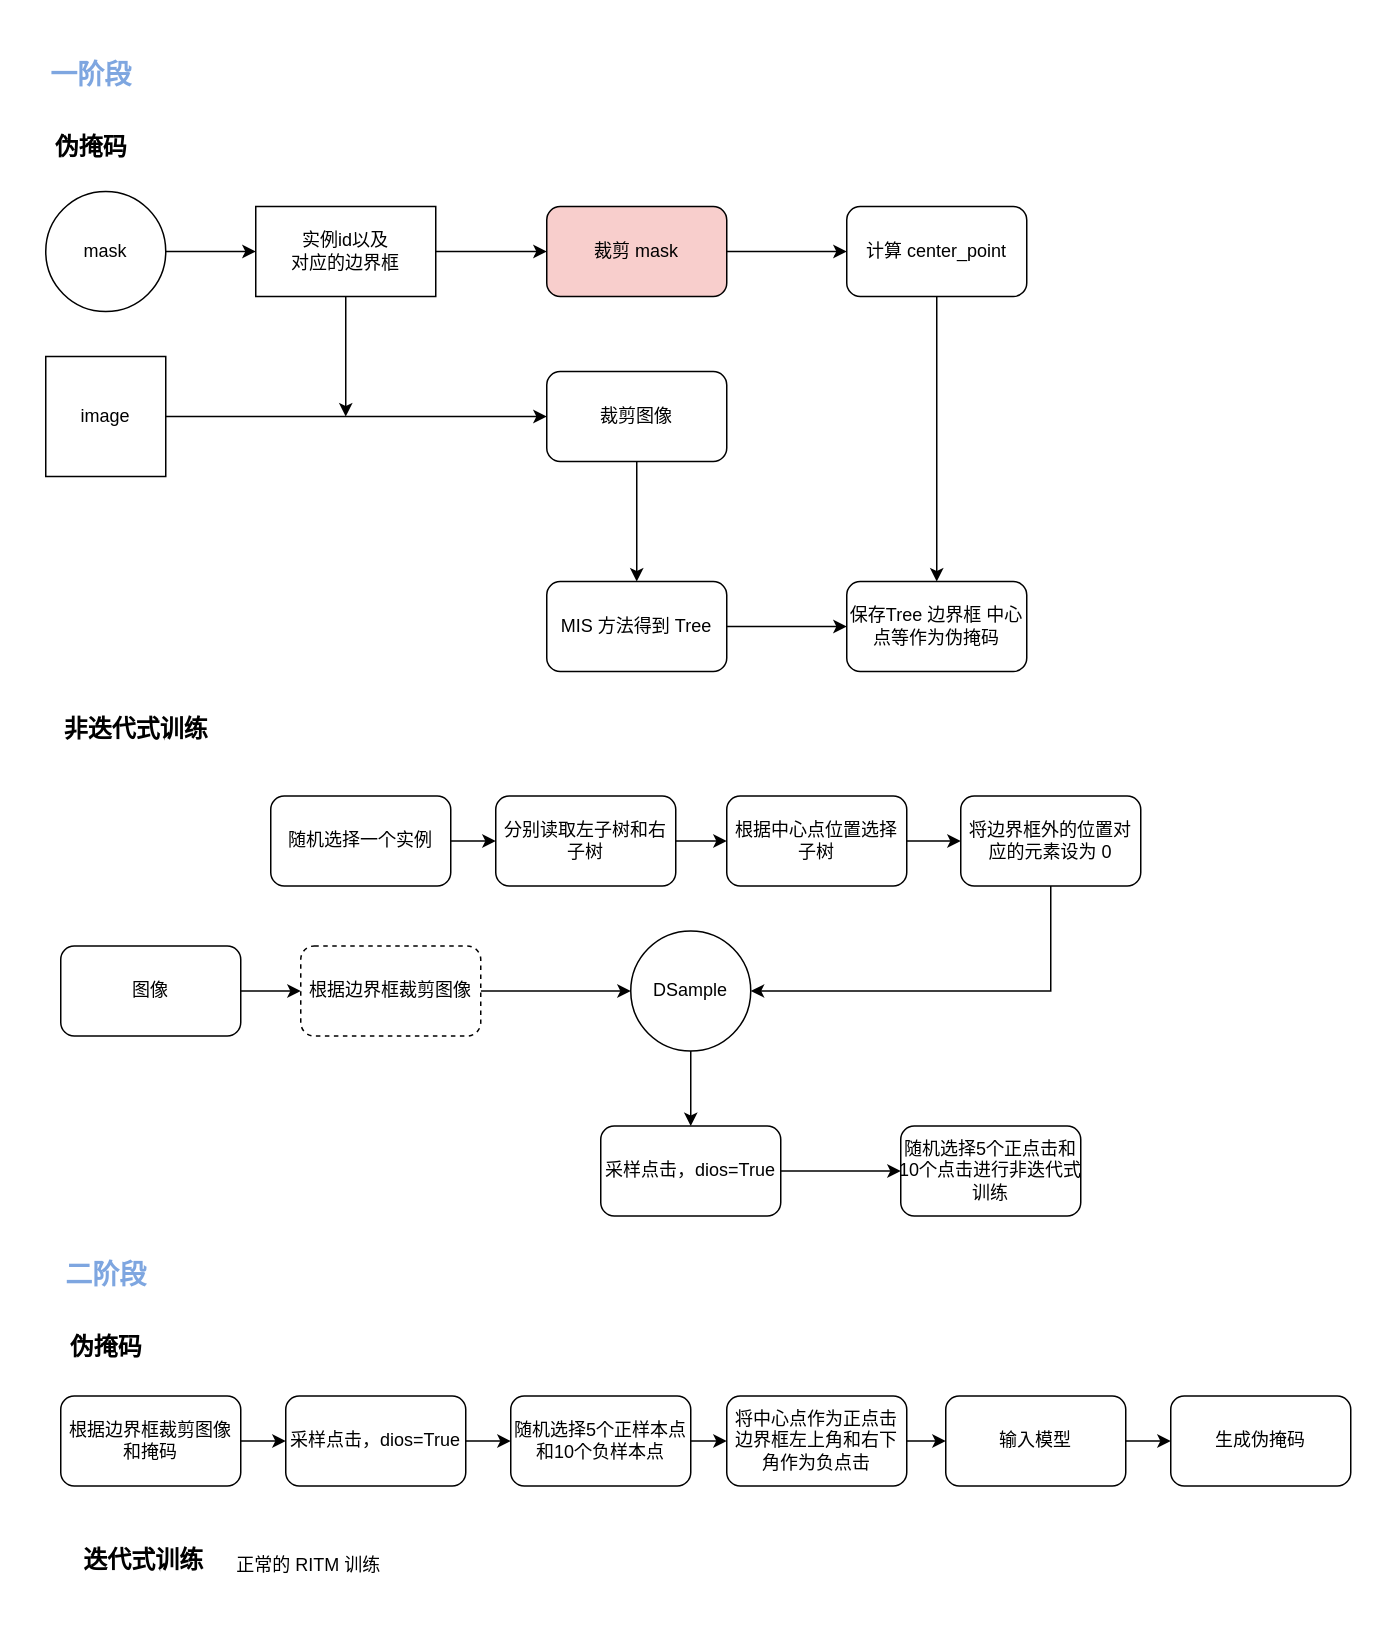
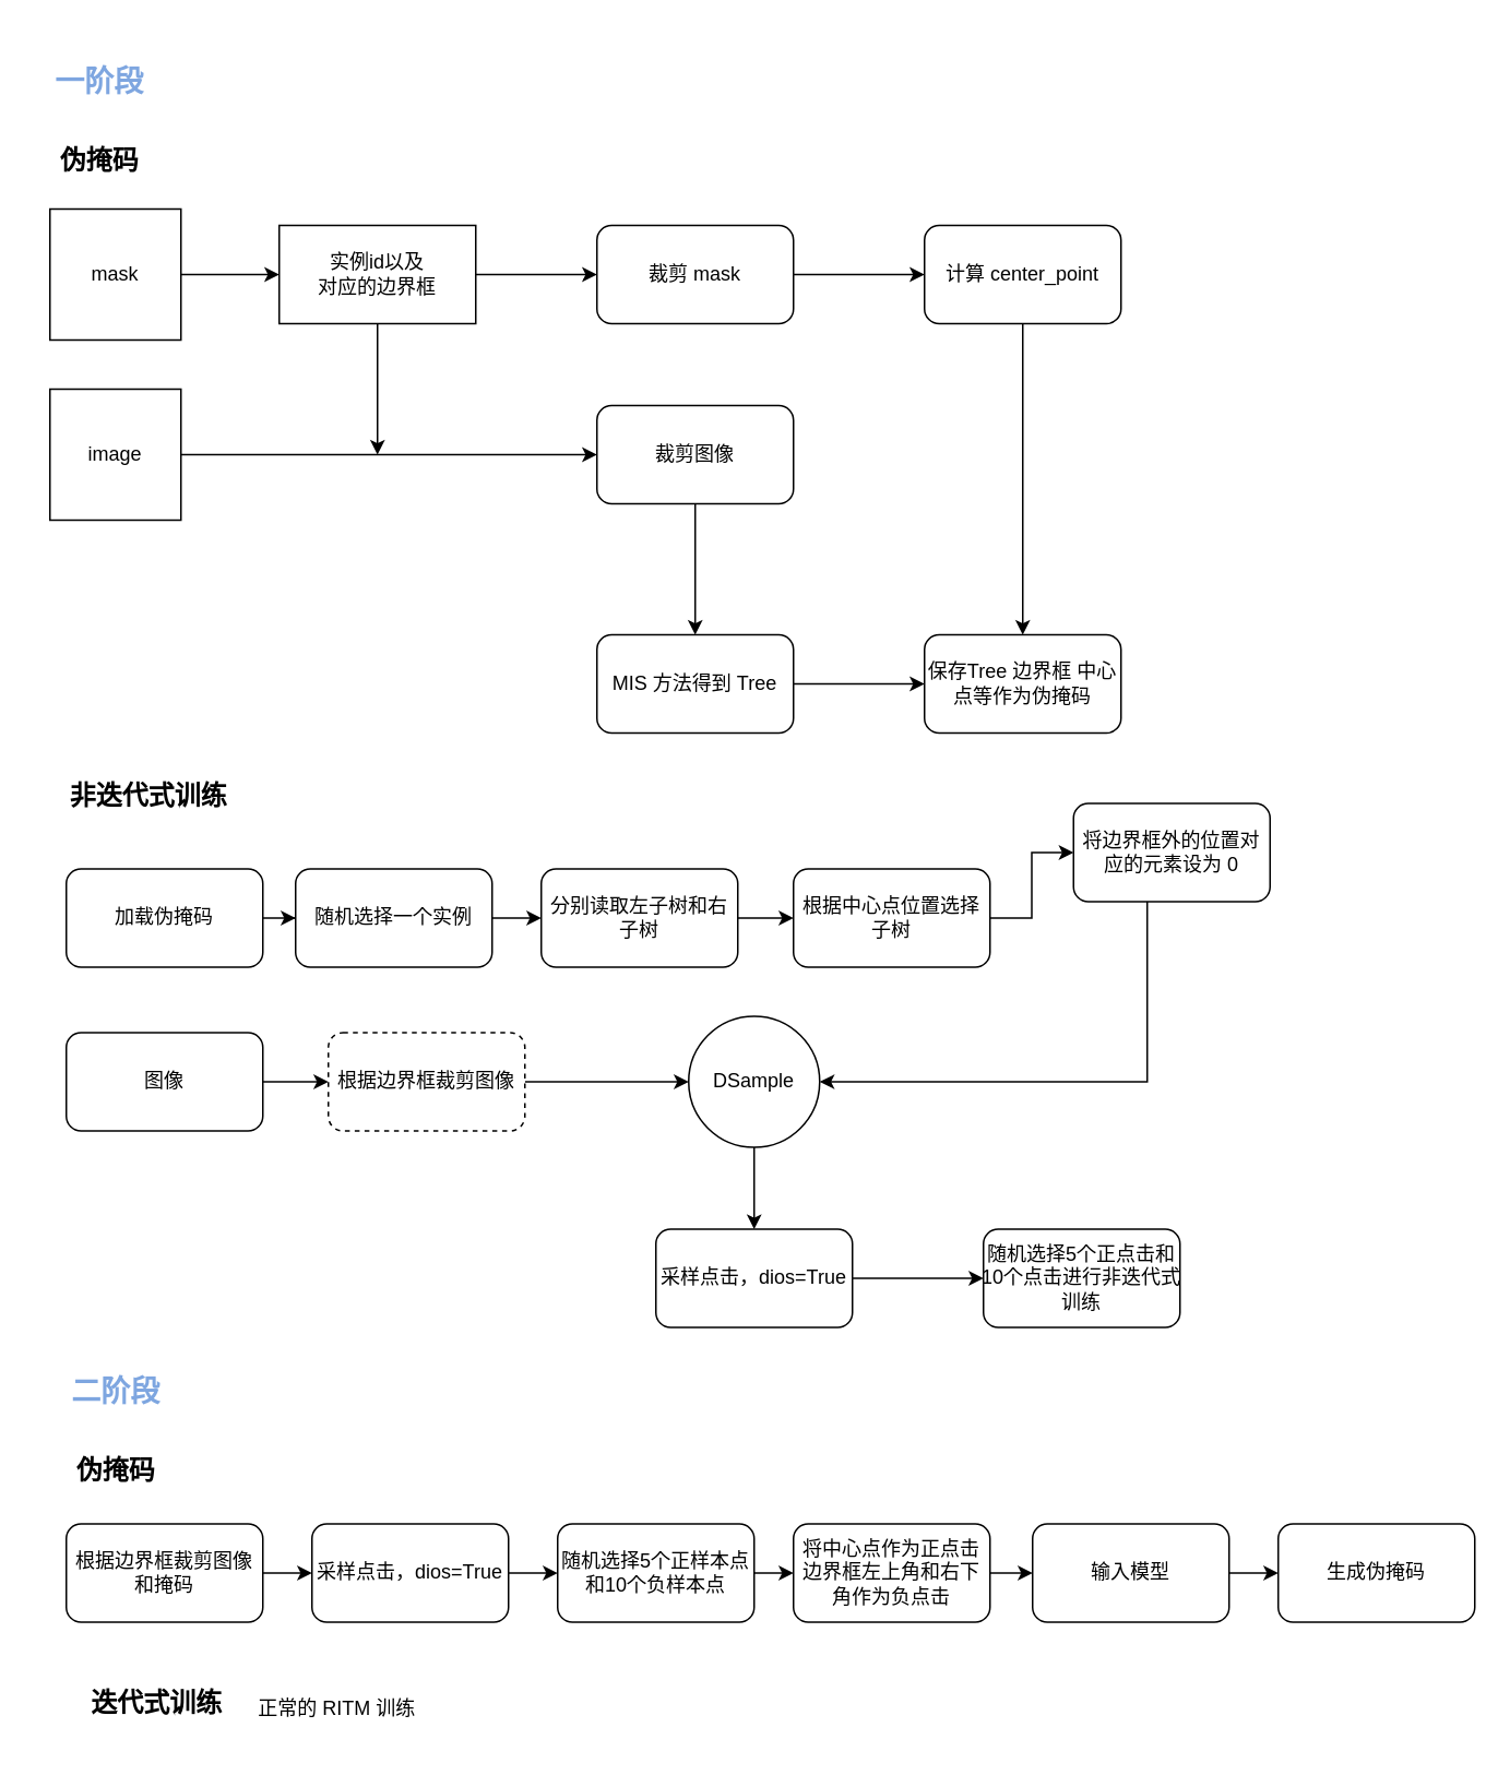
  <mxCell id="0" />
  <mxCell id="1" parent="0" />
  <mxCell id="2" value="&lt;h2&gt;一阶段&lt;/h2&gt;" style="text;html=1;align=center;verticalAlign=middle;resizable=0;points=[];autosize=1;strokeColor=none;fillColor=none;fontColor=#7EA6E0;" vertex="1" parent="1"><mxGeometry x="20" y="20" width="80" height="60" as="geometry" /></mxCell>
  <mxCell id="3" value="" style="edgeStyle=orthogonalEdgeStyle;rounded=0;orthogonalLoop=1;jettySize=auto;html=1;" edge="1" parent="1" source="4" target="9"><mxGeometry relative="1" as="geometry" /></mxCell>
- <mxCell id="4" value="mask" style="ellipse;whiteSpace=wrap;html=1;aspect=fixed;" vertex="1" parent="1"><mxGeometry x="30" y="127" width="80" height="80" as="geometry" /></mxCell>
+ <mxCell id="4" value="mask" style="whiteSpace=wrap;html=1;aspect=fixed;" vertex="1" parent="1"><mxGeometry x="30" y="127" width="80" height="80" as="geometry" /></mxCell>
  <mxCell id="5" style="edgeStyle=orthogonalEdgeStyle;rounded=0;orthogonalLoop=1;jettySize=auto;html=1;exitX=1;exitY=0.5;exitDx=0;exitDy=0;entryX=0;entryY=0.5;entryDx=0;entryDy=0;" edge="1" parent="1" source="6" target="11"><mxGeometry relative="1" as="geometry" /></mxCell>
  <mxCell id="6" value="image" style="whiteSpace=wrap;html=1;aspect=fixed;" vertex="1" parent="1"><mxGeometry x="30" y="237" width="80" height="80" as="geometry" /></mxCell>
  <mxCell id="7" style="edgeStyle=orthogonalEdgeStyle;rounded=0;orthogonalLoop=1;jettySize=auto;html=1;" edge="1" parent="1" source="9"><mxGeometry relative="1" as="geometry"><mxPoint x="230" y="277" as="targetPoint" /></mxGeometry></mxCell>
  <mxCell id="8" value="" style="edgeStyle=orthogonalEdgeStyle;rounded=0;orthogonalLoop=1;jettySize=auto;html=1;" edge="1" parent="1" source="9" target="13"><mxGeometry relative="1" as="geometry" /></mxCell>
  <mxCell id="9" value="实例id以及&lt;div&gt;对应的边界框&lt;/div&gt;" style="whiteSpace=wrap;html=1;" vertex="1" parent="1"><mxGeometry x="170" y="137" width="120" height="60" as="geometry" /></mxCell>
  <mxCell id="10" value="" style="edgeStyle=orthogonalEdgeStyle;rounded=0;orthogonalLoop=1;jettySize=auto;html=1;" edge="1" parent="1" source="11" target="15"><mxGeometry relative="1" as="geometry" /></mxCell>
  <mxCell id="11" value="裁剪图像" style="rounded=1;whiteSpace=wrap;html=1;" vertex="1" parent="1"><mxGeometry x="364" y="247" width="120" height="60" as="geometry" /></mxCell>
  <mxCell id="12" value="" style="edgeStyle=orthogonalEdgeStyle;rounded=0;orthogonalLoop=1;jettySize=auto;html=1;" edge="1" parent="1" source="13" target="17"><mxGeometry relative="1" as="geometry" /></mxCell>
- <mxCell id="13" value="裁剪 mask" style="rounded=1;whiteSpace=wrap;html=1;fillColor=#f8cecc;" vertex="1" parent="1"><mxGeometry x="364" y="137" width="120" height="60" as="geometry" /></mxCell>
+ <mxCell id="13" value="裁剪 mask" style="rounded=1;whiteSpace=wrap;html=1;" vertex="1" parent="1"><mxGeometry x="364" y="137" width="120" height="60" as="geometry" /></mxCell>
  <mxCell id="14" value="" style="edgeStyle=orthogonalEdgeStyle;rounded=0;orthogonalLoop=1;jettySize=auto;html=1;" edge="1" parent="1" source="15" target="18"><mxGeometry relative="1" as="geometry" /></mxCell>
  <mxCell id="15" value="MIS 方法得到 Tree" style="rounded=1;whiteSpace=wrap;html=1;" vertex="1" parent="1"><mxGeometry x="364" y="387" width="120" height="60" as="geometry" /></mxCell>
  <mxCell id="16" style="edgeStyle=orthogonalEdgeStyle;rounded=0;orthogonalLoop=1;jettySize=auto;html=1;entryX=0.5;entryY=0;entryDx=0;entryDy=0;" edge="1" parent="1" source="17" target="18"><mxGeometry relative="1" as="geometry" /></mxCell>
  <mxCell id="17" value="计算 center_point" style="whiteSpace=wrap;html=1;rounded=1;" vertex="1" parent="1"><mxGeometry x="564" y="137" width="120" height="60" as="geometry" /></mxCell>
  <mxCell id="18" value="保存Tree 边界框 中心点等作为伪掩码" style="whiteSpace=wrap;html=1;rounded=1;" vertex="1" parent="1"><mxGeometry x="564" y="387" width="120" height="60" as="geometry" /></mxCell>
  <mxCell id="19" value="&lt;h4&gt;&lt;font style=&quot;font-size: 16px;&quot;&gt;伪掩码&lt;/font&gt;&lt;/h4&gt;" style="text;html=1;align=center;verticalAlign=middle;resizable=0;points=[];autosize=1;strokeColor=none;fillColor=none;" vertex="1" parent="1"><mxGeometry x="25" y="67" width="70" height="60" as="geometry" /></mxCell>
  <mxCell id="20" value="&lt;h4&gt;&lt;span style=&quot;font-size: 16px;&quot;&gt;非迭代式训练&lt;/span&gt;&lt;/h4&gt;" style="text;html=1;align=center;verticalAlign=middle;resizable=0;points=[];autosize=1;strokeColor=none;fillColor=none;" vertex="1" parent="1"><mxGeometry x="30" y="455" width="120" height="60" as="geometry" /></mxCell>
  <mxCell id="21" value="" style="edgeStyle=orthogonalEdgeStyle;rounded=0;orthogonalLoop=1;jettySize=auto;html=1;" edge="1" parent="1" source="34" target="24"><mxGeometry relative="1" as="geometry" /></mxCell>
+ <mxCell id="22" value="加载伪掩码" style="rounded=1;whiteSpace=wrap;html=1;" vertex="1" parent="1"><mxGeometry x="40" y="530" width="120" height="60" as="geometry" /></mxCell>
  <mxCell id="23" value="" style="edgeStyle=orthogonalEdgeStyle;rounded=0;orthogonalLoop=1;jettySize=auto;html=1;" edge="1" parent="1" source="24" target="26"><mxGeometry relative="1" as="geometry" /></mxCell>
  <mxCell id="24" value="分别读取左子树和右子树" style="whiteSpace=wrap;html=1;rounded=1;" vertex="1" parent="1"><mxGeometry x="330" y="530" width="120" height="60" as="geometry" /></mxCell>
  <mxCell id="25" value="" style="edgeStyle=orthogonalEdgeStyle;rounded=0;orthogonalLoop=1;jettySize=auto;html=1;" edge="1" parent="1" source="26" target="28"><mxGeometry relative="1" as="geometry" /></mxCell>
  <mxCell id="26" value="根据中心点位置选择子树" style="whiteSpace=wrap;html=1;rounded=1;" vertex="1" parent="1"><mxGeometry x="484" y="530" width="120" height="60" as="geometry" /></mxCell>
  <mxCell id="27" style="edgeStyle=orthogonalEdgeStyle;rounded=0;orthogonalLoop=1;jettySize=auto;html=1;entryX=1;entryY=0.5;entryDx=0;entryDy=0;" edge="1" parent="1" source="28" target="36"><mxGeometry relative="1" as="geometry"><Array as="points"><mxPoint x="700" y="660" /></Array></mxGeometry></mxCell>
- <mxCell id="28" value="将边界框外的位置对应的元素设为 0" style="whiteSpace=wrap;html=1;rounded=1;" vertex="1" parent="1"><mxGeometry x="640" y="530" width="120" height="60" as="geometry" /></mxCell>
+ <mxCell id="28" value="将边界框外的位置对应的元素设为 0" style="whiteSpace=wrap;html=1;rounded=1;" vertex="1" parent="1"><mxGeometry x="655" y="490" width="120" height="60" as="geometry" /></mxCell>
  <mxCell id="29" value="" style="edgeStyle=orthogonalEdgeStyle;rounded=0;orthogonalLoop=1;jettySize=auto;html=1;" edge="1" parent="1" source="30" target="32"><mxGeometry relative="1" as="geometry" /></mxCell>
  <mxCell id="30" value="图像" style="rounded=1;whiteSpace=wrap;html=1;" vertex="1" parent="1"><mxGeometry x="40" y="630" width="120" height="60" as="geometry" /></mxCell>
  <mxCell id="31" value="" style="edgeStyle=orthogonalEdgeStyle;rounded=0;orthogonalLoop=1;jettySize=auto;html=1;" edge="1" parent="1" source="32" target="36"><mxGeometry relative="1" as="geometry" /></mxCell>
  <mxCell id="32" value="根据边界框裁剪图像" style="whiteSpace=wrap;html=1;rounded=1;dashed=1;" vertex="1" parent="1"><mxGeometry x="200" y="630" width="120" height="60" as="geometry" /></mxCell>
+ <mxCell id="33" value="" style="edgeStyle=orthogonalEdgeStyle;rounded=0;orthogonalLoop=1;jettySize=auto;html=1;" edge="1" parent="1" source="22" target="34"><mxGeometry relative="1" as="geometry"><mxPoint x="160" y="560" as="sourcePoint" /><mxPoint x="320" y="560" as="targetPoint" /></mxGeometry></mxCell>
  <mxCell id="34" value="随机选择一个实例" style="whiteSpace=wrap;html=1;rounded=1;" vertex="1" parent="1"><mxGeometry x="180" y="530" width="120" height="60" as="geometry" /></mxCell>
  <mxCell id="35" value="" style="edgeStyle=orthogonalEdgeStyle;rounded=0;orthogonalLoop=1;jettySize=auto;html=1;" edge="1" parent="1" source="36" target="38"><mxGeometry relative="1" as="geometry" /></mxCell>
  <mxCell id="36" value="DSample" style="ellipse;whiteSpace=wrap;html=1;rounded=1;" vertex="1" parent="1"><mxGeometry x="420" y="620" width="80" height="80" as="geometry" /></mxCell>
  <mxCell id="37" value="" style="edgeStyle=orthogonalEdgeStyle;rounded=0;orthogonalLoop=1;jettySize=auto;html=1;" edge="1" parent="1" source="38" target="39"><mxGeometry relative="1" as="geometry" /></mxCell>
  <mxCell id="38" value="采样点击，dios=True" style="whiteSpace=wrap;html=1;rounded=1;" vertex="1" parent="1"><mxGeometry x="400" y="750" width="120" height="60" as="geometry" /></mxCell>
  <mxCell id="39" value="随机选择5个正点击和10个点击进行非迭代式训练" style="whiteSpace=wrap;html=1;rounded=1;spacing=0;align=center;" vertex="1" parent="1"><mxGeometry x="600" y="750" width="120" height="60" as="geometry" /></mxCell>
  <mxCell id="40" value="&lt;h2&gt;二阶段&lt;/h2&gt;" style="text;html=1;align=center;verticalAlign=middle;resizable=0;points=[];autosize=1;strokeColor=none;fillColor=none;fontColor=#7EA6E0;" vertex="1" parent="1"><mxGeometry x="30" y="820" width="80" height="60" as="geometry" /></mxCell>
  <mxCell id="41" value="&lt;h4&gt;&lt;font style=&quot;font-size: 16px;&quot;&gt;伪掩码&lt;/font&gt;&lt;/h4&gt;" style="text;html=1;align=center;verticalAlign=middle;resizable=0;points=[];autosize=1;strokeColor=none;fillColor=none;" vertex="1" parent="1"><mxGeometry x="35" y="867" width="70" height="60" as="geometry" /></mxCell>
  <mxCell id="42" value="" style="edgeStyle=orthogonalEdgeStyle;rounded=0;orthogonalLoop=1;jettySize=auto;html=1;" edge="1" parent="1" source="43" target="45"><mxGeometry relative="1" as="geometry" /></mxCell>
  <mxCell id="43" value="根据边界框裁剪图像和掩码" style="rounded=1;whiteSpace=wrap;html=1;" vertex="1" parent="1"><mxGeometry x="40" y="930" width="120" height="60" as="geometry" /></mxCell>
  <mxCell id="44" value="" style="edgeStyle=orthogonalEdgeStyle;rounded=0;orthogonalLoop=1;jettySize=auto;html=1;" edge="1" parent="1" source="45" target="47"><mxGeometry relative="1" as="geometry" /></mxCell>
  <mxCell id="45" value="采样点击，dios=True" style="whiteSpace=wrap;html=1;rounded=1;" vertex="1" parent="1"><mxGeometry x="190" y="930" width="120" height="60" as="geometry" /></mxCell>
  <mxCell id="46" value="" style="edgeStyle=orthogonalEdgeStyle;rounded=0;orthogonalLoop=1;jettySize=auto;html=1;" edge="1" parent="1" source="47" target="49"><mxGeometry relative="1" as="geometry" /></mxCell>
  <mxCell id="47" value="随机选择5个正样本点和10个负样本点" style="whiteSpace=wrap;html=1;rounded=1;" vertex="1" parent="1"><mxGeometry x="340" y="930" width="120" height="60" as="geometry" /></mxCell>
  <mxCell id="48" value="" style="edgeStyle=orthogonalEdgeStyle;rounded=0;orthogonalLoop=1;jettySize=auto;html=1;" edge="1" parent="1" source="49" target="51"><mxGeometry relative="1" as="geometry" /></mxCell>
  <mxCell id="49" value="将中心点作为正点击&lt;div&gt;边界框左上角和右下角作为负点击&lt;/div&gt;" style="rounded=1;whiteSpace=wrap;html=1;" vertex="1" parent="1"><mxGeometry x="484" y="930" width="120" height="60" as="geometry" /></mxCell>
  <mxCell id="50" value="" style="edgeStyle=orthogonalEdgeStyle;rounded=0;orthogonalLoop=1;jettySize=auto;html=1;" edge="1" parent="1" source="51" target="52"><mxGeometry relative="1" as="geometry" /></mxCell>
  <mxCell id="51" value="输入模型" style="whiteSpace=wrap;html=1;rounded=1;" vertex="1" parent="1"><mxGeometry x="630" y="930" width="120" height="60" as="geometry" /></mxCell>
  <mxCell id="52" value="生成伪掩码" style="whiteSpace=wrap;html=1;rounded=1;" vertex="1" parent="1"><mxGeometry x="780" y="930" width="120" height="60" as="geometry" /></mxCell>
  <mxCell id="53" value="&lt;h4&gt;&lt;span style=&quot;font-size: 16px;&quot;&gt;迭代式训练&lt;/span&gt;&lt;/h4&gt;" style="text;html=1;align=center;verticalAlign=middle;resizable=0;points=[];autosize=1;strokeColor=none;fillColor=none;" vertex="1" parent="1"><mxGeometry x="45" y="1009" width="100" height="60" as="geometry" /></mxCell>
  <mxCell id="54" value="正常的 RITM 训练" style="text;html=1;align=center;verticalAlign=middle;resizable=0;points=[];autosize=1;strokeColor=none;fillColor=none;" vertex="1" parent="1"><mxGeometry x="145" y="1028" width="120" height="30" as="geometry" /></mxCell>
